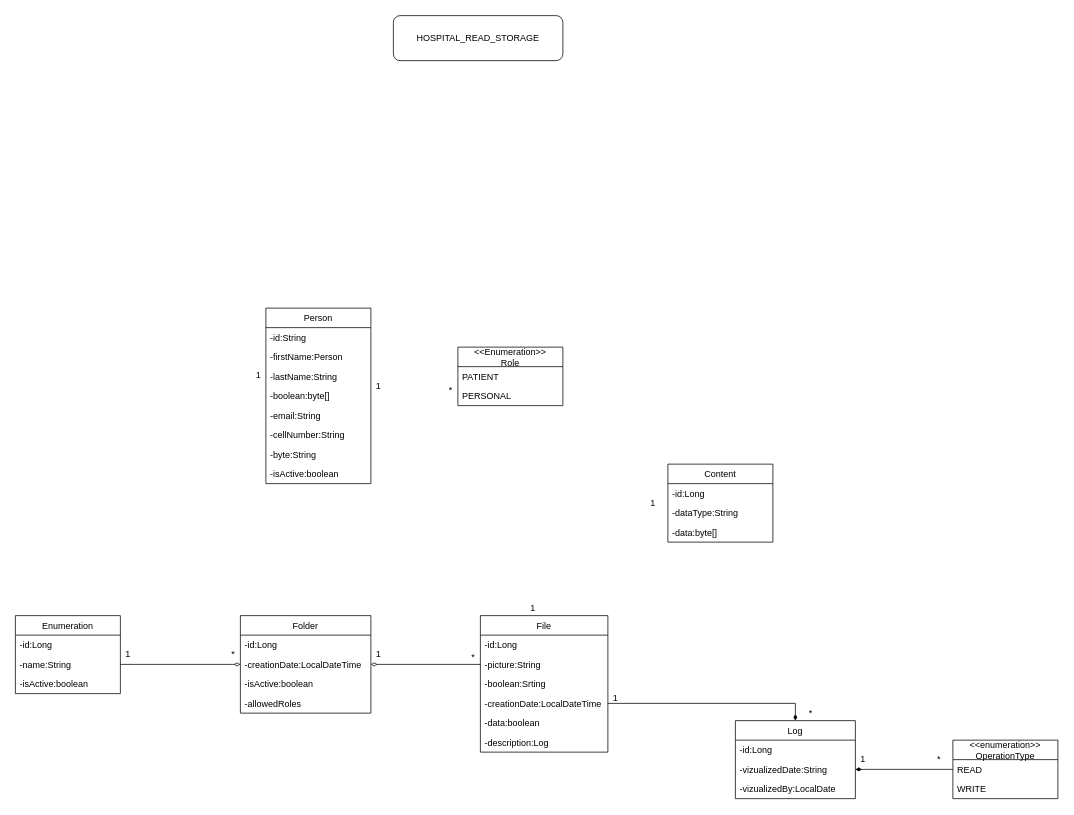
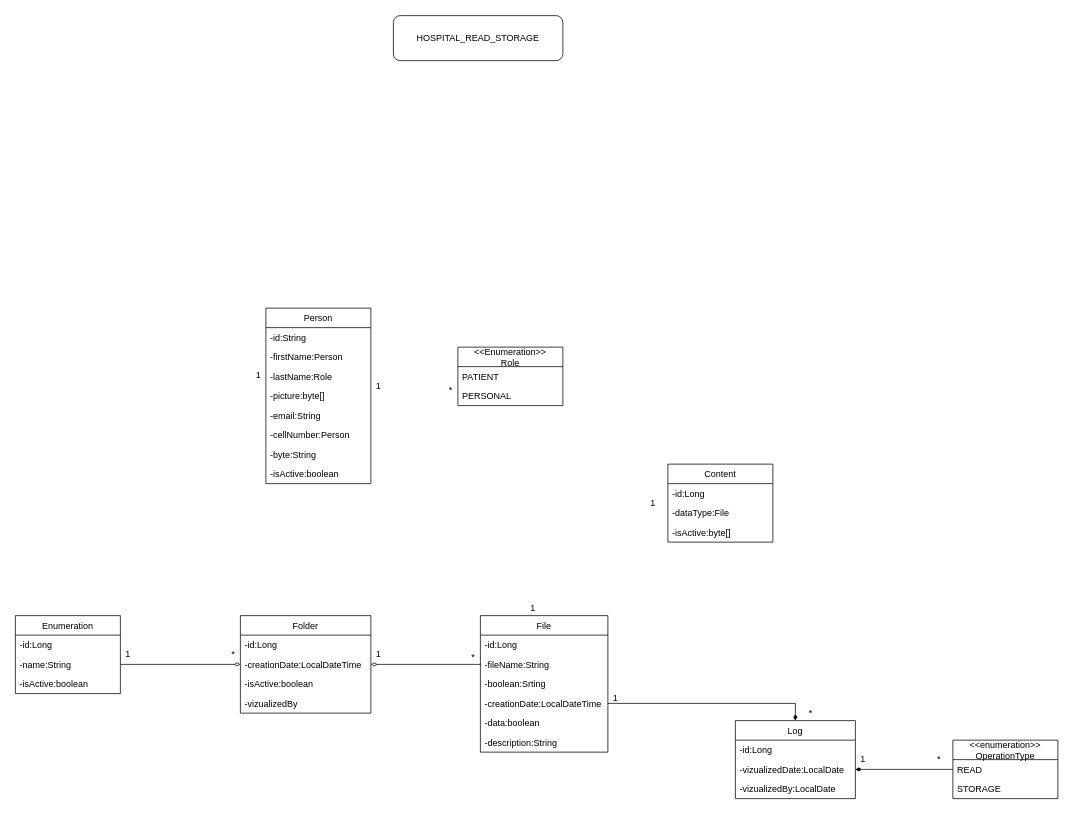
  <mxCell id="0" />
  <mxCell id="1" parent="0" />
  <mxCell id="2" value="Person" style="swimlane;fontStyle=0;childLayout=stackLayout;horizontal=1;startSize=26;fillColor=none;horizontalStack=0;resizeParent=1;resizeParentMax=0;resizeLast=0;collapsible=1;marginBottom=0;" parent="1" vertex="1"><mxGeometry x="354" y="410" width="140" height="234" as="geometry" /></mxCell>
  <mxCell id="3" value="-id:String" style="text;strokeColor=none;fillColor=none;align=left;verticalAlign=top;spacingLeft=4;spacingRight=4;overflow=hidden;rotatable=0;points=[[0,0.5],[1,0.5]];portConstraint=eastwest;" parent="2" vertex="1"><mxGeometry y="26" width="140" height="26" as="geometry" /></mxCell>
  <mxCell id="4" value="-firstName:Person" style="text;strokeColor=none;fillColor=none;align=left;verticalAlign=top;spacingLeft=4;spacingRight=4;overflow=hidden;rotatable=0;points=[[0,0.5],[1,0.5]];portConstraint=eastwest;" parent="2" vertex="1"><mxGeometry y="52" width="140" height="26" as="geometry" /></mxCell>
- <mxCell id="5" value="-lastName:String" style="text;strokeColor=none;fillColor=none;align=left;verticalAlign=top;spacingLeft=4;spacingRight=4;overflow=hidden;rotatable=0;points=[[0,0.5],[1,0.5]];portConstraint=eastwest;" parent="2" vertex="1"><mxGeometry y="78" width="140" height="26" as="geometry" /></mxCell>
- <mxCell id="6" value="-boolean:byte[]" style="text;strokeColor=none;fillColor=none;align=left;verticalAlign=top;spacingLeft=4;spacingRight=4;overflow=hidden;rotatable=0;points=[[0,0.5],[1,0.5]];portConstraint=eastwest;" parent="2" vertex="1"><mxGeometry y="104" width="140" height="26" as="geometry" /></mxCell>
+ <mxCell id="5" value="-lastName:Role" style="text;strokeColor=none;fillColor=none;align=left;verticalAlign=top;spacingLeft=4;spacingRight=4;overflow=hidden;rotatable=0;points=[[0,0.5],[1,0.5]];portConstraint=eastwest;" parent="2" vertex="1"><mxGeometry y="78" width="140" height="26" as="geometry" /></mxCell>
+ <mxCell id="6" value="-picture:byte[]" style="text;strokeColor=none;fillColor=none;align=left;verticalAlign=top;spacingLeft=4;spacingRight=4;overflow=hidden;rotatable=0;points=[[0,0.5],[1,0.5]];portConstraint=eastwest;" parent="2" vertex="1"><mxGeometry y="104" width="140" height="26" as="geometry" /></mxCell>
  <mxCell id="7" value="-email:String" style="text;strokeColor=none;fillColor=none;align=left;verticalAlign=top;spacingLeft=4;spacingRight=4;overflow=hidden;rotatable=0;points=[[0,0.5],[1,0.5]];portConstraint=eastwest;" parent="2" vertex="1"><mxGeometry y="130" width="140" height="26" as="geometry" /></mxCell>
- <mxCell id="8" value="-cellNumber:String" style="text;strokeColor=none;fillColor=none;align=left;verticalAlign=top;spacingLeft=4;spacingRight=4;overflow=hidden;rotatable=0;points=[[0,0.5],[1,0.5]];portConstraint=eastwest;" parent="2" vertex="1"><mxGeometry y="156" width="140" height="26" as="geometry" /></mxCell>
+ <mxCell id="8" value="-cellNumber:Person" style="text;strokeColor=none;fillColor=none;align=left;verticalAlign=top;spacingLeft=4;spacingRight=4;overflow=hidden;rotatable=0;points=[[0,0.5],[1,0.5]];portConstraint=eastwest;" parent="2" vertex="1"><mxGeometry y="156" width="140" height="26" as="geometry" /></mxCell>
  <mxCell id="9" value="-byte:String" style="text;strokeColor=none;fillColor=none;align=left;verticalAlign=top;spacingLeft=4;spacingRight=4;overflow=hidden;rotatable=0;points=[[0,0.5],[1,0.5]];portConstraint=eastwest;" parent="2" vertex="1"><mxGeometry y="182" width="140" height="26" as="geometry" /></mxCell>
  <mxCell id="10" value="-isActive:boolean" style="text;strokeColor=none;fillColor=none;align=left;verticalAlign=top;spacingLeft=4;spacingRight=4;overflow=hidden;rotatable=0;points=[[0,0.5],[1,0.5]];portConstraint=eastwest;" parent="2" vertex="1"><mxGeometry y="208" width="140" height="26" as="geometry" /></mxCell>
  <mxCell id="11" value="Folder" style="swimlane;fontStyle=0;childLayout=stackLayout;horizontal=1;startSize=26;fillColor=none;horizontalStack=0;resizeParent=1;resizeParentMax=0;resizeLast=0;collapsible=1;marginBottom=0;" parent="1" vertex="1"><mxGeometry x="320" y="820" width="174" height="130" as="geometry" /></mxCell>
  <mxCell id="12" value="-id:Long" style="text;strokeColor=none;fillColor=none;align=left;verticalAlign=top;spacingLeft=4;spacingRight=4;overflow=hidden;rotatable=0;points=[[0,0.5],[1,0.5]];portConstraint=eastwest;" parent="11" vertex="1"><mxGeometry y="26" width="174" height="26" as="geometry" /></mxCell>
  <mxCell id="13" value="-creationDate:LocalDateTime" style="text;strokeColor=none;fillColor=none;align=left;verticalAlign=top;spacingLeft=4;spacingRight=4;overflow=hidden;rotatable=0;points=[[0,0.5],[1,0.5]];portConstraint=eastwest;" parent="11" vertex="1"><mxGeometry y="52" width="174" height="26" as="geometry" /></mxCell>
  <mxCell id="14" value="-isActive:boolean" style="text;strokeColor=none;fillColor=none;align=left;verticalAlign=top;spacingLeft=4;spacingRight=4;overflow=hidden;rotatable=0;points=[[0,0.5],[1,0.5]];portConstraint=eastwest;" parent="11" vertex="1"><mxGeometry y="78" width="174" height="26" as="geometry" /></mxCell>
- <mxCell id="15" value="-allowedRoles" style="text;strokeColor=none;fillColor=none;align=left;verticalAlign=top;spacingLeft=4;spacingRight=4;overflow=hidden;rotatable=0;points=[[0,0.5],[1,0.5]];portConstraint=eastwest;" vertex="1" parent="11"><mxGeometry y="104" width="174" height="26" as="geometry" /></mxCell>
+ <mxCell id="15" value="-vizualizedBy" style="text;strokeColor=none;fillColor=none;align=left;verticalAlign=top;spacingLeft=4;spacingRight=4;overflow=hidden;rotatable=0;points=[[0,0.5],[1,0.5]];portConstraint=eastwest;" vertex="1" parent="11"><mxGeometry y="104" width="174" height="26" as="geometry" /></mxCell>
  <mxCell id="16" value="Enumeration" style="swimlane;fontStyle=0;childLayout=stackLayout;horizontal=1;startSize=26;fillColor=none;horizontalStack=0;resizeParent=1;resizeParentMax=0;resizeLast=0;collapsible=1;marginBottom=0;" parent="1" vertex="1"><mxGeometry x="20" y="820" width="140" height="104" as="geometry" /></mxCell>
  <mxCell id="17" value="-id:Long" style="text;strokeColor=none;fillColor=none;align=left;verticalAlign=top;spacingLeft=4;spacingRight=4;overflow=hidden;rotatable=0;points=[[0,0.5],[1,0.5]];portConstraint=eastwest;" parent="16" vertex="1"><mxGeometry y="26" width="140" height="26" as="geometry" /></mxCell>
  <mxCell id="18" value="-name:String" style="text;strokeColor=none;fillColor=none;align=left;verticalAlign=top;spacingLeft=4;spacingRight=4;overflow=hidden;rotatable=0;points=[[0,0.5],[1,0.5]];portConstraint=eastwest;" parent="16" vertex="1"><mxGeometry y="52" width="140" height="26" as="geometry" /></mxCell>
  <mxCell id="19" value="-isActive:boolean" style="text;strokeColor=none;fillColor=none;align=left;verticalAlign=top;spacingLeft=4;spacingRight=4;overflow=hidden;rotatable=0;points=[[0,0.5],[1,0.5]];portConstraint=eastwest;" parent="16" vertex="1"><mxGeometry y="78" width="140" height="26" as="geometry" /></mxCell>
  <mxCell id="20" style="edgeStyle=orthogonalEdgeStyle;rounded=0;orthogonalLoop=1;jettySize=auto;html=1;endArrow=none;endFill=0;startArrow=diamondThin;startFill=0;" parent="1" source="13" target="18" edge="1"><mxGeometry relative="1" as="geometry" /></mxCell>
  <mxCell id="21" value="1" style="text;html=1;align=center;verticalAlign=middle;resizable=0;points=[];autosize=1;strokeColor=none;" parent="1" vertex="1"><mxGeometry x="334" y="490" width="20" height="20" as="geometry" /></mxCell>
  <mxCell id="22" value="*" style="text;html=1;align=center;verticalAlign=middle;resizable=0;points=[];autosize=1;strokeColor=none;" parent="1" vertex="1"><mxGeometry x="300" y="862" width="20" height="20" as="geometry" /></mxCell>
  <mxCell id="23" value="1" style="text;html=1;align=center;verticalAlign=middle;resizable=0;points=[];autosize=1;strokeColor=none;" parent="1" vertex="1"><mxGeometry x="160" y="862" width="20" height="20" as="geometry" /></mxCell>
  <mxCell id="24" value="HOSPITAL_READ_STORAGE" style="rounded=1;whiteSpace=wrap;html=1;" parent="1" vertex="1"><mxGeometry x="524" y="20" width="226" height="60" as="geometry" /></mxCell>
  <mxCell id="25" value="File" style="swimlane;fontStyle=0;childLayout=stackLayout;horizontal=1;startSize=26;fillColor=none;horizontalStack=0;resizeParent=1;resizeParentMax=0;resizeLast=0;collapsible=1;marginBottom=0;" parent="1" vertex="1"><mxGeometry x="640" y="820" width="170" height="182" as="geometry" /></mxCell>
  <mxCell id="26" value="-id:Long" style="text;strokeColor=none;fillColor=none;align=left;verticalAlign=top;spacingLeft=4;spacingRight=4;overflow=hidden;rotatable=0;points=[[0,0.5],[1,0.5]];portConstraint=eastwest;" parent="25" vertex="1"><mxGeometry y="26" width="170" height="26" as="geometry" /></mxCell>
- <mxCell id="27" value="-picture:String" style="text;strokeColor=none;fillColor=none;align=left;verticalAlign=top;spacingLeft=4;spacingRight=4;overflow=hidden;rotatable=0;points=[[0,0.5],[1,0.5]];portConstraint=eastwest;" parent="25" vertex="1"><mxGeometry y="52" width="170" height="26" as="geometry" /></mxCell>
+ <mxCell id="27" value="-fileName:String" style="text;strokeColor=none;fillColor=none;align=left;verticalAlign=top;spacingLeft=4;spacingRight=4;overflow=hidden;rotatable=0;points=[[0,0.5],[1,0.5]];portConstraint=eastwest;" parent="25" vertex="1"><mxGeometry y="52" width="170" height="26" as="geometry" /></mxCell>
  <mxCell id="28" value="-boolean:Srting" style="text;strokeColor=none;fillColor=none;align=left;verticalAlign=top;spacingLeft=4;spacingRight=4;overflow=hidden;rotatable=0;points=[[0,0.5],[1,0.5]];portConstraint=eastwest;" parent="25" vertex="1"><mxGeometry y="78" width="170" height="26" as="geometry" /></mxCell>
  <mxCell id="29" value="-creationDate:LocalDateTime" style="text;strokeColor=none;fillColor=none;align=left;verticalAlign=top;spacingLeft=4;spacingRight=4;overflow=hidden;rotatable=0;points=[[0,0.5],[1,0.5]];portConstraint=eastwest;" parent="25" vertex="1"><mxGeometry y="104" width="170" height="26" as="geometry" /></mxCell>
  <mxCell id="30" value="-data:boolean" style="text;strokeColor=none;fillColor=none;align=left;verticalAlign=top;spacingLeft=4;spacingRight=4;overflow=hidden;rotatable=0;points=[[0,0.5],[1,0.5]];portConstraint=eastwest;" parent="25" vertex="1"><mxGeometry y="130" width="170" height="26" as="geometry" /></mxCell>
- <mxCell id="31" value="-description:Log" style="text;strokeColor=none;fillColor=none;align=left;verticalAlign=top;spacingLeft=4;spacingRight=4;overflow=hidden;rotatable=0;points=[[0,0.5],[1,0.5]];portConstraint=eastwest;" parent="25" vertex="1"><mxGeometry y="156" width="170" height="26" as="geometry" /></mxCell>
+ <mxCell id="31" value="-description:String" style="text;strokeColor=none;fillColor=none;align=left;verticalAlign=top;spacingLeft=4;spacingRight=4;overflow=hidden;rotatable=0;points=[[0,0.5],[1,0.5]];portConstraint=eastwest;" parent="25" vertex="1"><mxGeometry y="156" width="170" height="26" as="geometry" /></mxCell>
  <mxCell id="32" style="edgeStyle=orthogonalEdgeStyle;rounded=0;orthogonalLoop=1;jettySize=auto;html=1;startArrow=diamondThin;startFill=0;endArrow=none;endFill=0;" parent="1" source="13" target="27" edge="1"><mxGeometry relative="1" as="geometry" /></mxCell>
  <mxCell id="33" value="1" style="text;html=1;align=center;verticalAlign=middle;resizable=0;points=[];autosize=1;strokeColor=none;" parent="1" vertex="1"><mxGeometry x="494" y="862" width="20" height="20" as="geometry" /></mxCell>
  <mxCell id="34" value="*" style="text;html=1;align=center;verticalAlign=middle;resizable=0;points=[];autosize=1;strokeColor=none;" parent="1" vertex="1"><mxGeometry x="620" y="865" width="20" height="20" as="geometry" /></mxCell>
  <mxCell id="35" value="Log" style="swimlane;fontStyle=0;childLayout=stackLayout;horizontal=1;startSize=26;fillColor=none;horizontalStack=0;resizeParent=1;resizeParentMax=0;resizeLast=0;collapsible=1;marginBottom=0;" parent="1" vertex="1"><mxGeometry x="980" y="960" width="160" height="104" as="geometry" /></mxCell>
  <mxCell id="36" value="-id:Long" style="text;strokeColor=none;fillColor=none;align=left;verticalAlign=top;spacingLeft=4;spacingRight=4;overflow=hidden;rotatable=0;points=[[0,0.5],[1,0.5]];portConstraint=eastwest;" parent="35" vertex="1"><mxGeometry y="26" width="160" height="26" as="geometry" /></mxCell>
- <mxCell id="37" value="-vizualizedDate:String" style="text;strokeColor=none;fillColor=none;align=left;verticalAlign=top;spacingLeft=4;spacingRight=4;overflow=hidden;rotatable=0;points=[[0,0.5],[1,0.5]];portConstraint=eastwest;" parent="35" vertex="1"><mxGeometry y="52" width="160" height="26" as="geometry" /></mxCell>
+ <mxCell id="37" value="-vizualizedDate:LocalDate" style="text;strokeColor=none;fillColor=none;align=left;verticalAlign=top;spacingLeft=4;spacingRight=4;overflow=hidden;rotatable=0;points=[[0,0.5],[1,0.5]];portConstraint=eastwest;" parent="35" vertex="1"><mxGeometry y="52" width="160" height="26" as="geometry" /></mxCell>
  <mxCell id="38" value="-vizualizedBy:LocalDate" style="text;strokeColor=none;fillColor=none;align=left;verticalAlign=top;spacingLeft=4;spacingRight=4;overflow=hidden;rotatable=0;points=[[0,0.5],[1,0.5]];portConstraint=eastwest;" parent="35" vertex="1"><mxGeometry y="78" width="160" height="26" as="geometry" /></mxCell>
  <mxCell id="39" style="edgeStyle=orthogonalEdgeStyle;rounded=0;orthogonalLoop=1;jettySize=auto;html=1;entryX=0.5;entryY=0;entryDx=0;entryDy=0;endArrow=diamondThin;endFill=1;exitX=1;exitY=0.5;exitDx=0;exitDy=0;" parent="1" source="29" target="35" edge="1"><mxGeometry relative="1" as="geometry"><mxPoint x="630" y="960" as="sourcePoint" /></mxGeometry></mxCell>
  <mxCell id="40" value="1" style="text;html=1;align=center;verticalAlign=middle;resizable=0;points=[];autosize=1;strokeColor=none;" parent="1" vertex="1"><mxGeometry x="810" y="920" width="20" height="20" as="geometry" /></mxCell>
  <mxCell id="41" value="*" style="text;html=1;align=center;verticalAlign=middle;resizable=0;points=[];autosize=1;strokeColor=none;" parent="1" vertex="1"><mxGeometry x="1070" y="940" width="20" height="20" as="geometry" /></mxCell>
  <mxCell id="42" value="Content" style="swimlane;fontStyle=0;childLayout=stackLayout;horizontal=1;startSize=26;fillColor=none;horizontalStack=0;resizeParent=1;resizeParentMax=0;resizeLast=0;collapsible=1;marginBottom=0;" parent="1" vertex="1"><mxGeometry x="890" y="618" width="140" height="104" as="geometry" /></mxCell>
  <mxCell id="43" value="-id:Long" style="text;strokeColor=none;fillColor=none;align=left;verticalAlign=top;spacingLeft=4;spacingRight=4;overflow=hidden;rotatable=0;points=[[0,0.5],[1,0.5]];portConstraint=eastwest;" parent="42" vertex="1"><mxGeometry y="26" width="140" height="26" as="geometry" /></mxCell>
- <mxCell id="44" value="-dataType:String" style="text;strokeColor=none;fillColor=none;align=left;verticalAlign=top;spacingLeft=4;spacingRight=4;overflow=hidden;rotatable=0;points=[[0,0.5],[1,0.5]];portConstraint=eastwest;" parent="42" vertex="1"><mxGeometry y="52" width="140" height="26" as="geometry" /></mxCell>
- <mxCell id="45" value="-data:byte[]" style="text;strokeColor=none;fillColor=none;align=left;verticalAlign=top;spacingLeft=4;spacingRight=4;overflow=hidden;rotatable=0;points=[[0,0.5],[1,0.5]];portConstraint=eastwest;" parent="42" vertex="1"><mxGeometry y="78" width="140" height="26" as="geometry" /></mxCell>
+ <mxCell id="44" value="-dataType:File" style="text;strokeColor=none;fillColor=none;align=left;verticalAlign=top;spacingLeft=4;spacingRight=4;overflow=hidden;rotatable=0;points=[[0,0.5],[1,0.5]];portConstraint=eastwest;" parent="42" vertex="1"><mxGeometry y="52" width="140" height="26" as="geometry" /></mxCell>
+ <mxCell id="45" value="-isActive:byte[]" style="text;strokeColor=none;fillColor=none;align=left;verticalAlign=top;spacingLeft=4;spacingRight=4;overflow=hidden;rotatable=0;points=[[0,0.5],[1,0.5]];portConstraint=eastwest;" parent="42" vertex="1"><mxGeometry y="78" width="140" height="26" as="geometry" /></mxCell>
  <mxCell id="46" value="1" style="text;html=1;align=center;verticalAlign=middle;resizable=0;points=[];autosize=1;strokeColor=none;" parent="1" vertex="1"><mxGeometry x="700" y="800" width="20" height="20" as="geometry" /></mxCell>
  <mxCell id="47" value="1" style="text;html=1;align=center;verticalAlign=middle;resizable=0;points=[];autosize=1;strokeColor=none;" parent="1" vertex="1"><mxGeometry x="860" y="660" width="20" height="20" as="geometry" /></mxCell>
  <mxCell id="48" value="&lt;&lt;Enumeration&gt;&gt;&#10;Role" style="swimlane;fontStyle=0;childLayout=stackLayout;horizontal=1;startSize=26;fillColor=none;horizontalStack=0;resizeParent=1;resizeParentMax=0;resizeLast=0;collapsible=1;marginBottom=0;" parent="1" vertex="1"><mxGeometry x="610" y="462" width="140" height="78" as="geometry" /></mxCell>
  <mxCell id="49" value="PATIENT" style="text;strokeColor=none;fillColor=none;align=left;verticalAlign=top;spacingLeft=4;spacingRight=4;overflow=hidden;rotatable=0;points=[[0,0.5],[1,0.5]];portConstraint=eastwest;" parent="48" vertex="1"><mxGeometry y="26" width="140" height="26" as="geometry" /></mxCell>
  <mxCell id="50" value="PERSONAL" style="text;strokeColor=none;fillColor=none;align=left;verticalAlign=top;spacingLeft=4;spacingRight=4;overflow=hidden;rotatable=0;points=[[0,0.5],[1,0.5]];portConstraint=eastwest;" parent="48" vertex="1"><mxGeometry y="52" width="140" height="26" as="geometry" /></mxCell>
  <mxCell id="51" value="1" style="text;html=1;align=center;verticalAlign=middle;resizable=0;points=[];autosize=1;strokeColor=none;" parent="1" vertex="1"><mxGeometry x="494" y="504" width="20" height="20" as="geometry" /></mxCell>
  <mxCell id="52" value="*" style="text;html=1;align=center;verticalAlign=middle;resizable=0;points=[];autosize=1;strokeColor=none;" parent="1" vertex="1"><mxGeometry x="590" y="510" width="20" height="20" as="geometry" /></mxCell>
  <mxCell id="53" style="edgeStyle=orthogonalEdgeStyle;rounded=0;orthogonalLoop=1;jettySize=auto;html=1;endArrow=diamondThin;endFill=1;startArrow=none;startFill=0;" parent="1" source="54" target="37" edge="1"><mxGeometry relative="1" as="geometry" /></mxCell>
  <mxCell id="54" value="&lt;&lt;enumeration&gt;&gt;&#10;OperationType" style="swimlane;fontStyle=0;childLayout=stackLayout;horizontal=1;startSize=26;fillColor=none;horizontalStack=0;resizeParent=1;resizeParentMax=0;resizeLast=0;collapsible=1;marginBottom=0;" parent="1" vertex="1"><mxGeometry x="1270" y="986" width="140" height="78" as="geometry" /></mxCell>
  <mxCell id="55" value="READ" style="text;strokeColor=none;fillColor=none;align=left;verticalAlign=top;spacingLeft=4;spacingRight=4;overflow=hidden;rotatable=0;points=[[0,0.5],[1,0.5]];portConstraint=eastwest;" parent="54" vertex="1"><mxGeometry y="26" width="140" height="26" as="geometry" /></mxCell>
- <mxCell id="56" value="WRITE" style="text;strokeColor=none;fillColor=none;align=left;verticalAlign=top;spacingLeft=4;spacingRight=4;overflow=hidden;rotatable=0;points=[[0,0.5],[1,0.5]];portConstraint=eastwest;" parent="54" vertex="1"><mxGeometry y="52" width="140" height="26" as="geometry" /></mxCell>
+ <mxCell id="56" value="STORAGE" style="text;strokeColor=none;fillColor=none;align=left;verticalAlign=top;spacingLeft=4;spacingRight=4;overflow=hidden;rotatable=0;points=[[0,0.5],[1,0.5]];portConstraint=eastwest;" parent="54" vertex="1"><mxGeometry y="52" width="140" height="26" as="geometry" /></mxCell>
  <mxCell id="57" value="1" style="text;html=1;align=center;verticalAlign=middle;resizable=0;points=[];autosize=1;strokeColor=none;" parent="1" vertex="1"><mxGeometry x="1140" y="1002" width="20" height="20" as="geometry" /></mxCell>
  <mxCell id="58" value="*" style="text;html=1;align=center;verticalAlign=middle;resizable=0;points=[];autosize=1;strokeColor=none;" parent="1" vertex="1"><mxGeometry x="1241" y="1002" width="20" height="20" as="geometry" /></mxCell>
